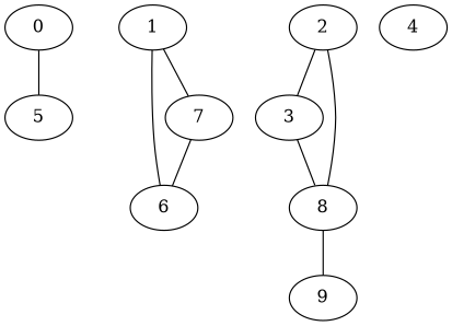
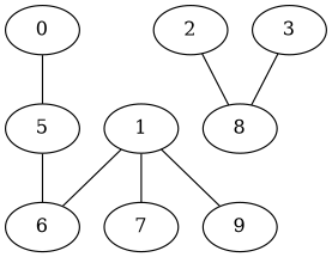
  graph {
    0
    5
    6
    1
    7
    2
    3
    8
    9
-   4
    0 -- 5
-   7 -- 6
+   5 -- 6
    1 -- 6 [color=black]
    1 -- 7
-   2 -- 3
    2 -- 8
    3 -- 8
-   8 -- 9
+   1 -- 9
  }
